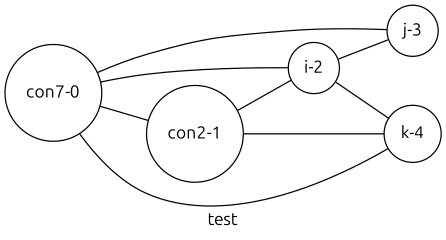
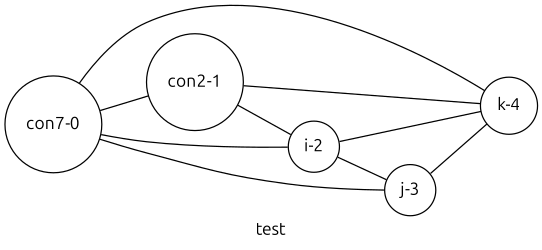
  graph {
    fontname=Ubuntu
    label=test
    rankdir=LR
    node [fillcolor=White fontname=Ubuntu shape=circle style=filled]
    edge [fontname=Ubuntu]
    n1 [label="con7-0"]
    n2 [label="con2-1"]
    n3 [label="i-2"]
    n4 [label="j-3"]
    n5 [label="k-4"]
    n1 -- n2
    n1 -- n3
    n1 -- n4
    n1 -- n5
    n2 -- n3
    n2 -- n5
    n3 -- n4
    n3 -- n5
+   n4 -- n5
  }
